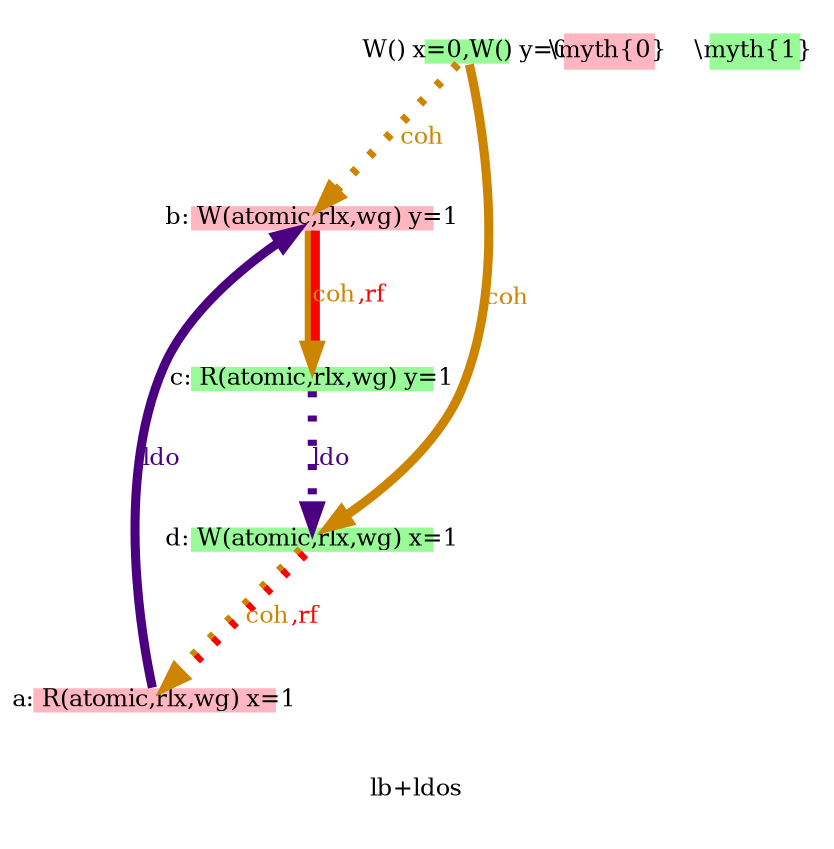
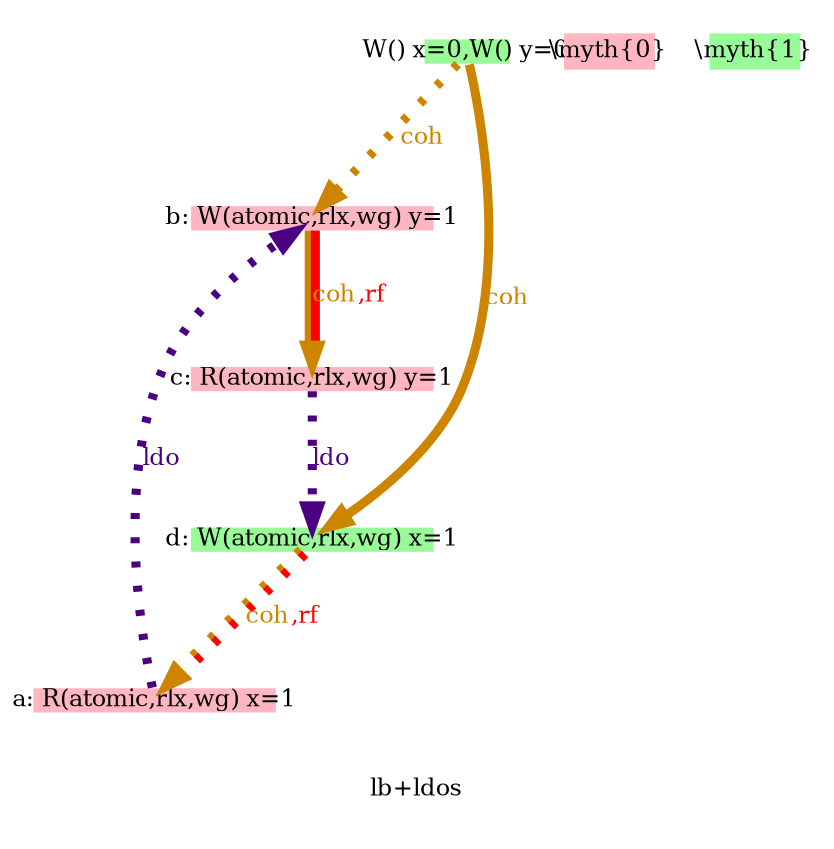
  digraph {
    fontsize=8
    label="lb+ldos"
    splines=spline
    node [fillcolor=lightpink fixedsize=true fontsize=8 shape=none style=filled]
    edge [arrowsize=0.666700 color=orange3 fontsize=8 penwidth=3.000000 style=dotted]
    n1 [fillcolor=palegreen height=0.111111 label="W() x=0,W() y=0" width=0.388889]
    n2 [height=0.111111 label="b: W(atomic,rlx,wg) y=1" width=1.111111]
    n3 [fillcolor=palegreen height=0.111111 label="d: W(atomic,rlx,wg) x=1" width=1.111111]
-   n4 [fillcolor=palegreen height=0.111111 label="c: R(atomic,rlx,wg) y=1" width=1.111111]
+   n4 [height=0.111111 label="c: R(atomic,rlx,wg) y=1" width=1.111111]
    n5 [height=0.111111 label="a: R(atomic,rlx,wg) x=1" width=1.111111]
    n6 [height=0.168750 label="\\myth{0}" width=0.414375]
    n7 [fillcolor=palegreen height=0.168750 label="\\myth{1}" width=0.414375]
    n1 -> n2 [label=<<font color="orange3">coh</font>>]
    n1 -> n3 [label=<<font color="orange3">coh</font>> style=solid]
    n2 -> n4 [color="orange3:red" label=<<font color="orange3">coh</font><font color="red">,rf</font>> style=solid]
    n3 -> n5 [color="orange3:red" label=<<font color="orange3">coh</font><font color="red">,rf</font>>]
    n4 -> n3 [color=indigo label=<<font color="indigo">ldo</font>>]
-   n5 -> n2 [color=indigo label=<<font color="indigo">ldo</font>> style=solid]
+   n5 -> n2 [color=indigo label=<<font color="indigo">ldo</font>>]
  }
